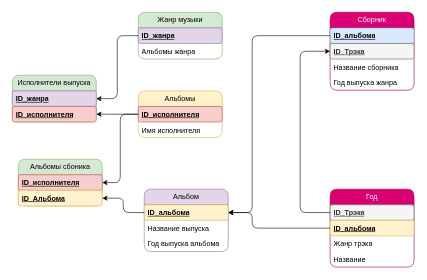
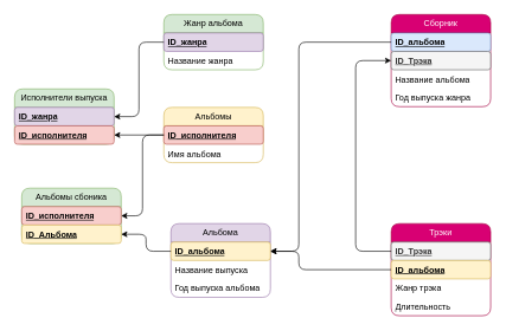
  <mxCell id="0" />
  <mxCell id="1" parent="0" />
- <mxCell id="2" value="Жанр музыки" style="swimlane;fontStyle=0;childLayout=stackLayout;horizontal=1;startSize=26;fillColor=#d5e8d4;horizontalStack=0;resizeParent=1;resizeParentMax=0;resizeLast=0;collapsible=1;marginBottom=0;whiteSpace=wrap;html=1;strokeColor=#82b366;rounded=1;" parent="1" vertex="1"><mxGeometry x="230" y="20" width="140" height="78" as="geometry" /></mxCell>
+ <mxCell id="2" value="Жанр альбома" style="swimlane;fontStyle=0;childLayout=stackLayout;horizontal=1;startSize=26;fillColor=#d5e8d4;horizontalStack=0;resizeParent=1;resizeParentMax=0;resizeLast=0;collapsible=1;marginBottom=0;whiteSpace=wrap;html=1;strokeColor=#82b366;rounded=1;" parent="1" vertex="1"><mxGeometry x="230" y="20" width="140" height="78" as="geometry" /></mxCell>
  <mxCell id="3" value="&lt;b&gt;&lt;u&gt;ID_жанра&lt;/u&gt;&lt;/b&gt;" style="text;strokeColor=#9673a6;fillColor=#e1d5e7;align=left;verticalAlign=top;spacingLeft=4;spacingRight=4;overflow=hidden;rotatable=0;points=[[0,0.5],[1,0.5]];portConstraint=eastwest;whiteSpace=wrap;html=1;rounded=1;" parent="2" vertex="1"><mxGeometry y="26" width="140" height="26" as="geometry" /></mxCell>
- <mxCell id="4" value="Альбомы жанра" style="text;strokeColor=none;fillColor=none;align=left;verticalAlign=top;spacingLeft=4;spacingRight=4;overflow=hidden;rotatable=0;points=[[0,0.5],[1,0.5]];portConstraint=eastwest;whiteSpace=wrap;html=1;rounded=1;" parent="2" vertex="1"><mxGeometry y="52" width="140" height="26" as="geometry" /></mxCell>
+ <mxCell id="4" value="Название жанра" style="text;strokeColor=none;fillColor=none;align=left;verticalAlign=top;spacingLeft=4;spacingRight=4;overflow=hidden;rotatable=0;points=[[0,0.5],[1,0.5]];portConstraint=eastwest;whiteSpace=wrap;html=1;rounded=1;" parent="2" vertex="1"><mxGeometry y="52" width="140" height="26" as="geometry" /></mxCell>
  <mxCell id="5" value="Альбомы" style="swimlane;fontStyle=0;childLayout=stackLayout;horizontal=1;startSize=26;fillColor=#fff2cc;horizontalStack=0;resizeParent=1;resizeParentMax=0;resizeLast=0;collapsible=1;marginBottom=0;whiteSpace=wrap;html=1;strokeColor=#d6b656;rounded=1;" parent="1" vertex="1"><mxGeometry x="230" y="151" width="140" height="78" as="geometry" /></mxCell>
  <mxCell id="6" value="&lt;b&gt;&lt;u&gt;ID_исполнителя&lt;/u&gt;&lt;/b&gt;" style="text;strokeColor=#b85450;fillColor=#f8cecc;align=left;verticalAlign=top;spacingLeft=4;spacingRight=4;overflow=hidden;rotatable=0;points=[[0,0.5],[1,0.5]];portConstraint=eastwest;whiteSpace=wrap;html=1;rounded=1;" parent="5" vertex="1"><mxGeometry y="26" width="140" height="26" as="geometry" /></mxCell>
- <mxCell id="7" value="Имя исполнителя" style="text;strokeColor=none;fillColor=none;align=left;verticalAlign=top;spacingLeft=4;spacingRight=4;overflow=hidden;rotatable=0;points=[[0,0.5],[1,0.5]];portConstraint=eastwest;whiteSpace=wrap;html=1;rounded=1;" parent="5" vertex="1"><mxGeometry y="52" width="140" height="26" as="geometry" /></mxCell>
- <mxCell id="8" value="Альбом" style="swimlane;fontStyle=0;childLayout=stackLayout;horizontal=1;startSize=26;fillColor=#e1d5e7;horizontalStack=0;resizeParent=1;resizeParentMax=0;resizeLast=0;collapsible=1;marginBottom=0;whiteSpace=wrap;html=1;strokeColor=#9673a6;rounded=1;" parent="1" vertex="1"><mxGeometry x="240" y="315" width="140" height="104" as="geometry" /></mxCell>
+ <mxCell id="7" value="Имя альбома" style="text;strokeColor=none;fillColor=none;align=left;verticalAlign=top;spacingLeft=4;spacingRight=4;overflow=hidden;rotatable=0;points=[[0,0.5],[1,0.5]];portConstraint=eastwest;whiteSpace=wrap;html=1;rounded=1;" parent="5" vertex="1"><mxGeometry y="52" width="140" height="26" as="geometry" /></mxCell>
+ <mxCell id="8" value="Альбома" style="swimlane;fontStyle=0;childLayout=stackLayout;horizontal=1;startSize=26;fillColor=#e1d5e7;horizontalStack=0;resizeParent=1;resizeParentMax=0;resizeLast=0;collapsible=1;marginBottom=0;whiteSpace=wrap;html=1;strokeColor=#9673a6;rounded=1;" parent="1" vertex="1"><mxGeometry x="240" y="315" width="140" height="104" as="geometry" /></mxCell>
  <mxCell id="9" value="&lt;b&gt;&lt;u&gt;ID_альбома&lt;/u&gt;&lt;/b&gt;" style="text;strokeColor=#d6b656;fillColor=#fff2cc;align=left;verticalAlign=top;spacingLeft=4;spacingRight=4;overflow=hidden;rotatable=0;points=[[0,0.5],[1,0.5]];portConstraint=eastwest;whiteSpace=wrap;html=1;rounded=1;" parent="8" vertex="1"><mxGeometry y="26" width="140" height="26" as="geometry" /></mxCell>
  <mxCell id="10" value="Название выпуска" style="text;strokeColor=none;fillColor=none;align=left;verticalAlign=top;spacingLeft=4;spacingRight=4;overflow=hidden;rotatable=0;points=[[0,0.5],[1,0.5]];portConstraint=eastwest;whiteSpace=wrap;html=1;rounded=1;" parent="8" vertex="1"><mxGeometry y="52" width="140" height="26" as="geometry" /></mxCell>
  <mxCell id="11" value="Год выпуска альбома" style="text;strokeColor=none;fillColor=none;align=left;verticalAlign=top;spacingLeft=4;spacingRight=4;overflow=hidden;rotatable=0;points=[[0,0.5],[1,0.5]];portConstraint=eastwest;whiteSpace=wrap;html=1;rounded=1;" parent="8" vertex="1"><mxGeometry y="78" width="140" height="26" as="geometry" /></mxCell>
- <mxCell id="12" value="Год" style="swimlane;fontStyle=0;childLayout=stackLayout;horizontal=1;startSize=26;fillColor=#d80073;horizontalStack=0;resizeParent=1;resizeParentMax=0;resizeLast=0;collapsible=1;marginBottom=0;whiteSpace=wrap;html=1;strokeColor=#A50040;fontColor=#ffffff;rounded=1;" parent="1" vertex="1"><mxGeometry x="550" y="315" width="140" height="130" as="geometry" /></mxCell>
+ <mxCell id="12" value="Трэки" style="swimlane;fontStyle=0;childLayout=stackLayout;horizontal=1;startSize=26;fillColor=#d80073;horizontalStack=0;resizeParent=1;resizeParentMax=0;resizeLast=0;collapsible=1;marginBottom=0;whiteSpace=wrap;html=1;strokeColor=#A50040;fontColor=#ffffff;rounded=1;" parent="1" vertex="1"><mxGeometry x="550" y="315" width="140" height="130" as="geometry" /></mxCell>
  <mxCell id="13" value="&lt;b&gt;&lt;u&gt;ID_Трэка&lt;/u&gt;&lt;/b&gt;" style="text;strokeColor=#666666;fillColor=#f5f5f5;align=left;verticalAlign=top;spacingLeft=4;spacingRight=4;overflow=hidden;rotatable=0;points=[[0,0.5],[1,0.5]];portConstraint=eastwest;whiteSpace=wrap;html=1;rounded=1;fontColor=#333333;" parent="12" vertex="1"><mxGeometry y="26" width="140" height="26" as="geometry" /></mxCell>
  <mxCell id="14" value="&lt;b&gt;&lt;u&gt;ID_альбома&lt;/u&gt;&lt;/b&gt;" style="text;strokeColor=#d6b656;fillColor=#fff2cc;align=left;verticalAlign=top;spacingLeft=4;spacingRight=4;overflow=hidden;rotatable=0;points=[[0,0.5],[1,0.5]];portConstraint=eastwest;whiteSpace=wrap;html=1;rounded=1;" parent="12" vertex="1"><mxGeometry y="52" width="140" height="26" as="geometry" /></mxCell>
  <mxCell id="15" value="Жанр трэка" style="text;strokeColor=none;fillColor=none;align=left;verticalAlign=top;spacingLeft=4;spacingRight=4;overflow=hidden;rotatable=0;points=[[0,0.5],[1,0.5]];portConstraint=eastwest;whiteSpace=wrap;html=1;rounded=1;" parent="12" vertex="1"><mxGeometry y="78" width="140" height="26" as="geometry" /></mxCell>
- <mxCell id="16" value="Название" style="text;strokeColor=none;fillColor=none;align=left;verticalAlign=top;spacingLeft=4;spacingRight=4;overflow=hidden;rotatable=0;points=[[0,0.5],[1,0.5]];portConstraint=eastwest;whiteSpace=wrap;html=1;rounded=1;" parent="12" vertex="1"><mxGeometry y="104" width="140" height="26" as="geometry" /></mxCell>
+ <mxCell id="16" value="Длительность" style="text;strokeColor=none;fillColor=none;align=left;verticalAlign=top;spacingLeft=4;spacingRight=4;overflow=hidden;rotatable=0;points=[[0,0.5],[1,0.5]];portConstraint=eastwest;whiteSpace=wrap;html=1;rounded=1;" parent="12" vertex="1"><mxGeometry y="104" width="140" height="26" as="geometry" /></mxCell>
  <mxCell id="17" style="edgeStyle=orthogonalEdgeStyle;rounded=1;orthogonalLoop=1;jettySize=auto;html=1;entryX=1;entryY=0.5;entryDx=0;entryDy=0;exitX=0;exitY=0.5;exitDx=0;exitDy=0;" parent="1" source="6" target="20" edge="1"><mxGeometry relative="1" as="geometry"><mxPoint x="220" y="294" as="sourcePoint" /></mxGeometry></mxCell>
  <mxCell id="18" value="Исполнители выпуска" style="swimlane;fontStyle=0;childLayout=stackLayout;horizontal=1;startSize=26;fillColor=#d5e8d4;horizontalStack=0;resizeParent=1;resizeParentMax=0;resizeLast=0;collapsible=1;marginBottom=0;whiteSpace=wrap;html=1;strokeColor=#82b366;rounded=1;" vertex="1" parent="1"><mxGeometry x="20" y="125" width="140" height="78" as="geometry" /></mxCell>
  <mxCell id="19" value="&lt;b&gt;&lt;u&gt;ID_жанра&lt;/u&gt;&lt;/b&gt;" style="text;strokeColor=#9673a6;fillColor=#e1d5e7;align=left;verticalAlign=top;spacingLeft=4;spacingRight=4;overflow=hidden;rotatable=0;points=[[0,0.5],[1,0.5]];portConstraint=eastwest;whiteSpace=wrap;html=1;rounded=1;" vertex="1" parent="18"><mxGeometry y="26" width="140" height="26" as="geometry" /></mxCell>
  <mxCell id="20" value="&lt;b&gt;&lt;u&gt;ID_исполнителя&lt;/u&gt;&lt;/b&gt;" style="text;strokeColor=#b85450;fillColor=#f8cecc;align=left;verticalAlign=top;spacingLeft=4;spacingRight=4;overflow=hidden;rotatable=0;points=[[0,0.5],[1,0.5]];portConstraint=eastwest;whiteSpace=wrap;html=1;rounded=1;" vertex="1" parent="18"><mxGeometry y="52" width="140" height="26" as="geometry" /></mxCell>
  <mxCell id="21" style="edgeStyle=orthogonalEdgeStyle;rounded=1;orthogonalLoop=1;jettySize=auto;html=1;exitX=0;exitY=0.5;exitDx=0;exitDy=0;entryX=1;entryY=0.5;entryDx=0;entryDy=0;curved=0;" edge="1" parent="1" source="3" target="19"><mxGeometry relative="1" as="geometry" /></mxCell>
  <mxCell id="22" value="Альбомы сбоника" style="swimlane;fontStyle=0;childLayout=stackLayout;horizontal=1;startSize=26;fillColor=#d5e8d4;horizontalStack=0;resizeParent=1;resizeParentMax=0;resizeLast=0;collapsible=1;marginBottom=0;whiteSpace=wrap;html=1;strokeColor=#82b366;rounded=1;" vertex="1" parent="1"><mxGeometry x="30" y="265" width="140" height="78" as="geometry" /></mxCell>
  <mxCell id="23" value="&lt;b&gt;&lt;u&gt;ID_исполнителя&lt;/u&gt;&lt;/b&gt;" style="text;strokeColor=#b85450;fillColor=#f8cecc;align=left;verticalAlign=top;spacingLeft=4;spacingRight=4;overflow=hidden;rotatable=0;points=[[0,0.5],[1,0.5]];portConstraint=eastwest;whiteSpace=wrap;html=1;rounded=1;" vertex="1" parent="22"><mxGeometry y="26" width="140" height="26" as="geometry" /></mxCell>
  <mxCell id="24" value="&lt;b&gt;&lt;u&gt;ID_Альбома&lt;/u&gt;&lt;/b&gt;" style="text;strokeColor=#d6b656;fillColor=#fff2cc;align=left;verticalAlign=top;spacingLeft=4;spacingRight=4;overflow=hidden;rotatable=0;points=[[0,0.5],[1,0.5]];portConstraint=eastwest;whiteSpace=wrap;html=1;rounded=1;" vertex="1" parent="22"><mxGeometry y="52" width="140" height="26" as="geometry" /></mxCell>
  <mxCell id="25" style="edgeStyle=orthogonalEdgeStyle;rounded=1;orthogonalLoop=1;jettySize=auto;html=1;exitX=0;exitY=0.5;exitDx=0;exitDy=0;entryX=1;entryY=0.5;entryDx=0;entryDy=0;curved=0;" edge="1" parent="1" source="6" target="23"><mxGeometry relative="1" as="geometry"><Array as="points"><mxPoint x="200" y="190" /><mxPoint x="200" y="304" /></Array></mxGeometry></mxCell>
  <mxCell id="26" style="edgeStyle=orthogonalEdgeStyle;rounded=1;orthogonalLoop=1;jettySize=auto;html=1;exitX=0;exitY=0.5;exitDx=0;exitDy=0;entryX=1;entryY=0.5;entryDx=0;entryDy=0;curved=0;" edge="1" parent="1" source="9" target="24"><mxGeometry relative="1" as="geometry" /></mxCell>
  <mxCell id="27" value="Сборник" style="swimlane;fontStyle=0;childLayout=stackLayout;horizontal=1;startSize=26;fillColor=#d80073;horizontalStack=0;resizeParent=1;resizeParentMax=0;resizeLast=0;collapsible=1;marginBottom=0;whiteSpace=wrap;html=1;strokeColor=#A50040;fontColor=#ffffff;rounded=1;" vertex="1" parent="1"><mxGeometry x="550" y="20" width="140" height="130" as="geometry" /></mxCell>
  <mxCell id="28" value="&lt;b&gt;&lt;u&gt;ID_альбома&lt;/u&gt;&lt;/b&gt;" style="text;strokeColor=#6c8ebf;fillColor=#dae8fc;align=left;verticalAlign=top;spacingLeft=4;spacingRight=4;overflow=hidden;rotatable=0;points=[[0,0.5],[1,0.5]];portConstraint=eastwest;whiteSpace=wrap;html=1;rounded=1;" vertex="1" parent="27"><mxGeometry y="26" width="140" height="26" as="geometry" /></mxCell>
  <mxCell id="29" value="&lt;b&gt;&lt;u&gt;ID_Трэка&lt;/u&gt;&lt;/b&gt;" style="text;align=left;verticalAlign=top;spacingLeft=4;spacingRight=4;overflow=hidden;rotatable=0;points=[[0,0.5],[1,0.5]];portConstraint=eastwest;whiteSpace=wrap;html=1;rounded=1;fillColor=#f5f5f5;fontColor=#333333;strokeColor=#666666;" vertex="1" parent="27"><mxGeometry y="52" width="140" height="26" as="geometry" /></mxCell>
- <mxCell id="30" value="Название сборника" style="text;strokeColor=none;fillColor=none;align=left;verticalAlign=top;spacingLeft=4;spacingRight=4;overflow=hidden;rotatable=0;points=[[0,0.5],[1,0.5]];portConstraint=eastwest;whiteSpace=wrap;html=1;rounded=1;" vertex="1" parent="27"><mxGeometry y="78" width="140" height="26" as="geometry" /></mxCell>
+ <mxCell id="30" value="Название альбома" style="text;strokeColor=none;fillColor=none;align=left;verticalAlign=top;spacingLeft=4;spacingRight=4;overflow=hidden;rotatable=0;points=[[0,0.5],[1,0.5]];portConstraint=eastwest;whiteSpace=wrap;html=1;rounded=1;" vertex="1" parent="27"><mxGeometry y="78" width="140" height="26" as="geometry" /></mxCell>
  <mxCell id="31" value="Год выпуска жанра" style="text;strokeColor=none;fillColor=none;align=left;verticalAlign=top;spacingLeft=4;spacingRight=4;overflow=hidden;rotatable=0;points=[[0,0.5],[1,0.5]];portConstraint=eastwest;whiteSpace=wrap;html=1;rounded=1;" vertex="1" parent="27"><mxGeometry y="104" width="140" height="26" as="geometry" /></mxCell>
  <mxCell id="32" style="edgeStyle=orthogonalEdgeStyle;rounded=1;orthogonalLoop=1;jettySize=auto;html=1;exitX=0;exitY=0.5;exitDx=0;exitDy=0;entryX=1;entryY=0.5;entryDx=0;entryDy=0;curved=0;" edge="1" parent="1" source="14" target="9"><mxGeometry relative="1" as="geometry"><Array as="points"><mxPoint x="420" y="380" /><mxPoint x="420" y="354" /></Array></mxGeometry></mxCell>
  <mxCell id="33" style="edgeStyle=orthogonalEdgeStyle;rounded=1;orthogonalLoop=1;jettySize=auto;html=1;exitX=0;exitY=0.5;exitDx=0;exitDy=0;entryX=1;entryY=0.5;entryDx=0;entryDy=0;curved=0;" edge="1" parent="1" source="28" target="9"><mxGeometry relative="1" as="geometry"><Array as="points"><mxPoint x="420" y="59" /><mxPoint x="420" y="354" /></Array></mxGeometry></mxCell>
  <mxCell id="34" style="rounded=1;orthogonalLoop=1;jettySize=auto;html=1;exitX=0;exitY=0.5;exitDx=0;exitDy=0;entryX=0;entryY=0.5;entryDx=0;entryDy=0;edgeStyle=orthogonalEdgeStyle;elbow=vertical;" edge="1" parent="1" source="13" target="27"><mxGeometry relative="1" as="geometry"><Array as="points"><mxPoint x="500" y="354" /><mxPoint x="500" y="85" /></Array></mxGeometry></mxCell>
